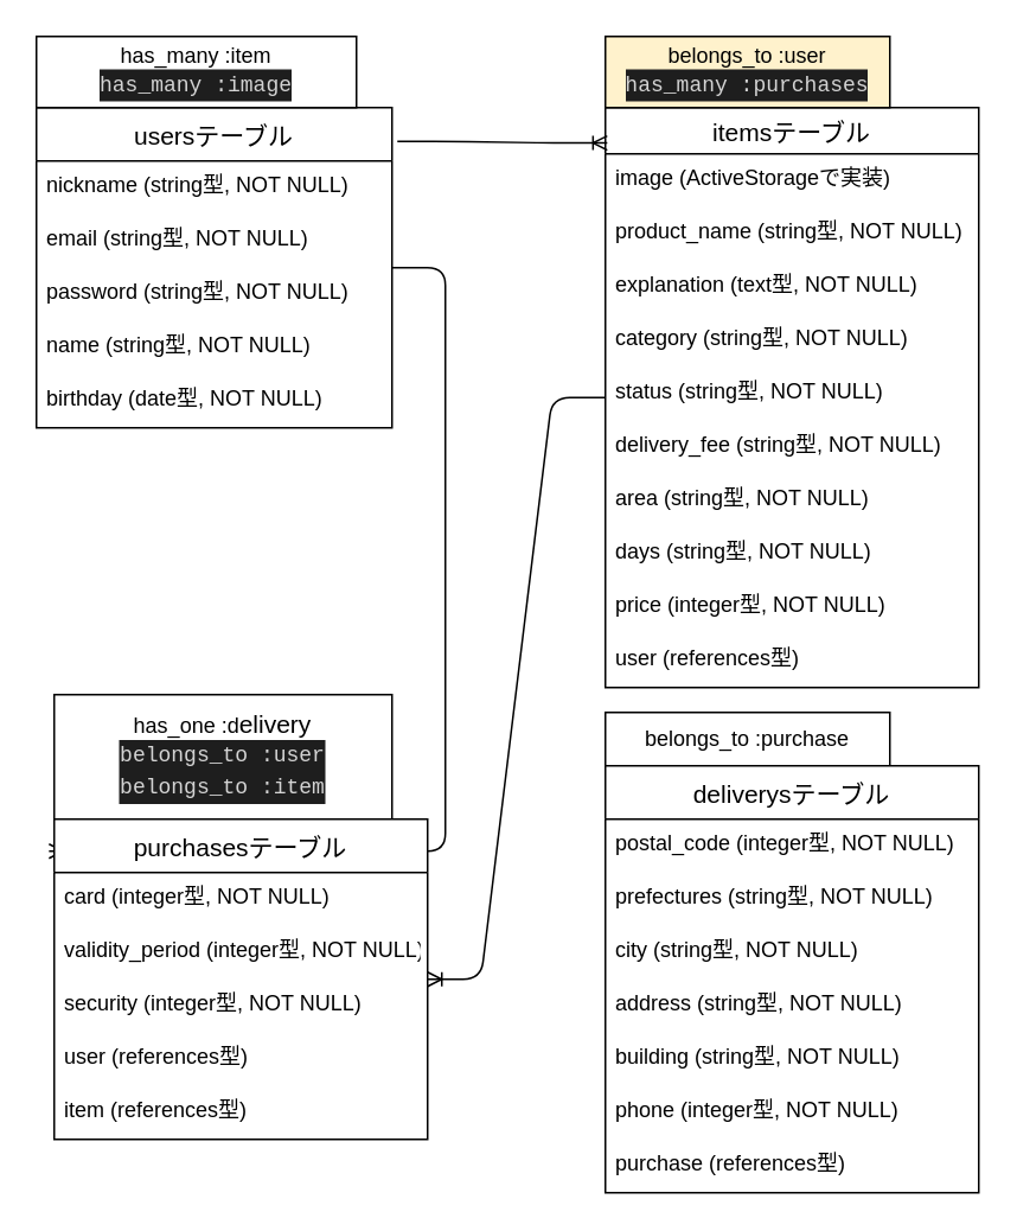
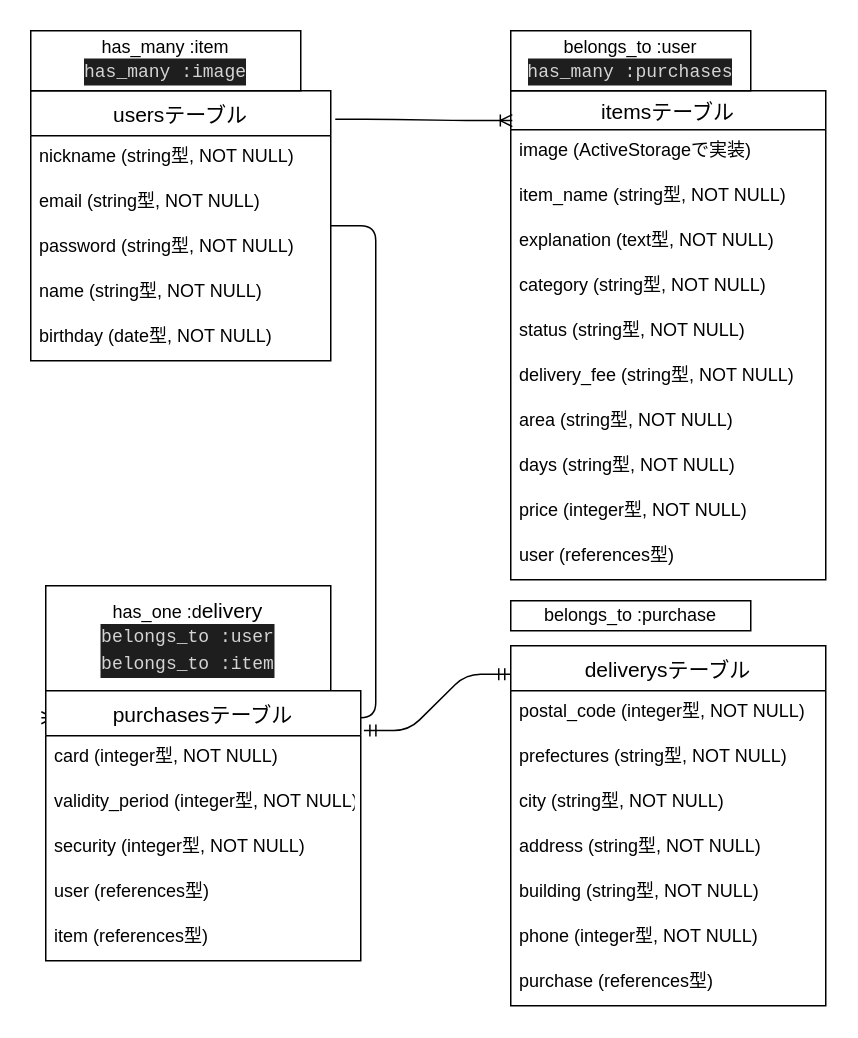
  <mxCell id="0" />
  <mxCell id="1" parent="0" />
  <mxCell id="2" value="itemsテーブル" style="swimlane;fontStyle=0;childLayout=stackLayout;horizontal=1;startSize=26;horizontalStack=0;resizeParent=1;resizeParentMax=0;resizeLast=0;collapsible=1;marginBottom=0;align=center;fontSize=14;" vertex="1" parent="1"><mxGeometry x="340" y="60" width="210" height="326" as="geometry" /></mxCell>
  <mxCell id="3" value="image (ActiveStorageで実装)" style="text;strokeColor=none;fillColor=none;spacingLeft=4;spacingRight=4;overflow=hidden;rotatable=0;points=[[0,0.5],[1,0.5]];portConstraint=eastwest;fontSize=12;" vertex="1" parent="2"><mxGeometry y="26" width="210" height="30" as="geometry" /></mxCell>
- <mxCell id="4" value="product_name (string型, NOT NULL)&#10;" style="text;strokeColor=none;fillColor=none;spacingLeft=4;spacingRight=4;overflow=hidden;rotatable=0;points=[[0,0.5],[1,0.5]];portConstraint=eastwest;fontSize=12;" vertex="1" parent="2"><mxGeometry y="56" width="210" height="30" as="geometry" /></mxCell>
+ <mxCell id="4" value="item_name (string型, NOT NULL)&#10;" style="text;strokeColor=none;fillColor=none;spacingLeft=4;spacingRight=4;overflow=hidden;rotatable=0;points=[[0,0.5],[1,0.5]];portConstraint=eastwest;fontSize=12;" vertex="1" parent="2"><mxGeometry y="56" width="210" height="30" as="geometry" /></mxCell>
  <mxCell id="5" value="explanation (text型, NOT NULL)&#10;" style="text;strokeColor=none;fillColor=none;spacingLeft=4;spacingRight=4;overflow=hidden;rotatable=0;points=[[0,0.5],[1,0.5]];portConstraint=eastwest;fontSize=12;" vertex="1" parent="2"><mxGeometry y="86" width="210" height="30" as="geometry" /></mxCell>
  <mxCell id="6" value="category (string型, NOT NULL)&#10;" style="text;strokeColor=none;fillColor=none;spacingLeft=4;spacingRight=4;overflow=hidden;rotatable=0;points=[[0,0.5],[1,0.5]];portConstraint=eastwest;fontSize=12;" vertex="1" parent="2"><mxGeometry y="116" width="210" height="30" as="geometry" /></mxCell>
  <mxCell id="7" value="status (string型, NOT NULL)&#10;" style="text;strokeColor=none;fillColor=none;spacingLeft=4;spacingRight=4;overflow=hidden;rotatable=0;points=[[0,0.5],[1,0.5]];portConstraint=eastwest;fontSize=12;" vertex="1" parent="2"><mxGeometry y="146" width="210" height="30" as="geometry" /></mxCell>
  <mxCell id="8" value="delivery_fee (string型, NOT NULL)&#10;" style="text;strokeColor=none;fillColor=none;spacingLeft=4;spacingRight=4;overflow=hidden;rotatable=0;points=[[0,0.5],[1,0.5]];portConstraint=eastwest;fontSize=12;" vertex="1" parent="2"><mxGeometry y="176" width="210" height="30" as="geometry" /></mxCell>
  <mxCell id="9" value="area (string型, NOT NULL)&#10;" style="text;strokeColor=none;fillColor=none;spacingLeft=4;spacingRight=4;overflow=hidden;rotatable=0;points=[[0,0.5],[1,0.5]];portConstraint=eastwest;fontSize=12;" vertex="1" parent="2"><mxGeometry y="206" width="210" height="30" as="geometry" /></mxCell>
  <mxCell id="10" value="days (string型, NOT NULL)&#10;" style="text;strokeColor=none;fillColor=none;spacingLeft=4;spacingRight=4;overflow=hidden;rotatable=0;points=[[0,0.5],[1,0.5]];portConstraint=eastwest;fontSize=12;" vertex="1" parent="2"><mxGeometry y="236" width="210" height="30" as="geometry" /></mxCell>
  <mxCell id="11" value="price (integer型, NOT NULL)&#10;" style="text;strokeColor=none;fillColor=none;spacingLeft=4;spacingRight=4;overflow=hidden;rotatable=0;points=[[0,0.5],[1,0.5]];portConstraint=eastwest;fontSize=12;" vertex="1" parent="2"><mxGeometry y="266" width="210" height="30" as="geometry" /></mxCell>
  <mxCell id="12" value="user (references型)&#10;&#10;" style="text;strokeColor=none;fillColor=none;spacingLeft=4;spacingRight=4;overflow=hidden;rotatable=0;points=[[0,0.5],[1,0.5]];portConstraint=eastwest;fontSize=12;" vertex="1" parent="2"><mxGeometry y="296" width="210" height="30" as="geometry" /></mxCell>
  <mxCell id="13" value="usersテーブル" style="swimlane;fontStyle=0;childLayout=stackLayout;horizontal=1;startSize=30;horizontalStack=0;resizeParent=1;resizeParentMax=0;resizeLast=0;collapsible=1;marginBottom=0;align=center;fontSize=14;" vertex="1" parent="1"><mxGeometry x="20" y="60" width="200" height="180" as="geometry" /></mxCell>
  <mxCell id="14" value="nickname (string型, NOT NULL)&#10;" style="text;strokeColor=none;fillColor=none;spacingLeft=4;spacingRight=4;overflow=hidden;rotatable=0;points=[[0,0.5],[1,0.5]];portConstraint=eastwest;fontSize=12;" vertex="1" parent="13"><mxGeometry y="30" width="200" height="30" as="geometry" /></mxCell>
  <mxCell id="15" value="email (string型, NOT NULL)&#10;" style="text;strokeColor=none;fillColor=none;spacingLeft=4;spacingRight=4;overflow=hidden;rotatable=0;points=[[0,0.5],[1,0.5]];portConstraint=eastwest;fontSize=12;" vertex="1" parent="13"><mxGeometry y="60" width="200" height="30" as="geometry" /></mxCell>
  <mxCell id="16" value="password (string型, NOT NULL)&#10;" style="text;strokeColor=none;fillColor=none;spacingLeft=4;spacingRight=4;overflow=hidden;rotatable=0;points=[[0,0.5],[1,0.5]];portConstraint=eastwest;fontSize=12;" vertex="1" parent="13"><mxGeometry y="90" width="200" height="30" as="geometry" /></mxCell>
  <mxCell id="17" value="name (string型, NOT NULL)&#10;" style="text;strokeColor=none;fillColor=none;spacingLeft=4;spacingRight=4;overflow=hidden;rotatable=0;points=[[0,0.5],[1,0.5]];portConstraint=eastwest;fontSize=12;" vertex="1" parent="13"><mxGeometry y="120" width="200" height="30" as="geometry" /></mxCell>
  <mxCell id="18" value="birthday (date型, NOT NULL)&#10;" style="text;strokeColor=none;fillColor=none;spacingLeft=4;spacingRight=4;overflow=hidden;rotatable=0;points=[[0,0.5],[1,0.5]];portConstraint=eastwest;fontSize=12;" vertex="1" parent="13"><mxGeometry y="150" width="200" height="30" as="geometry" /></mxCell>
  <mxCell id="19" value="has_one :d&lt;span style=&quot;font-size: 14px&quot;&gt;elivery&lt;br&gt;&lt;/span&gt;&lt;div style=&quot;color: rgb(212 , 212 , 212) ; background-color: rgb(30 , 30 , 30) ; font-family: &amp;#34;menlo&amp;#34; , &amp;#34;monaco&amp;#34; , &amp;#34;courier new&amp;#34; , monospace ; line-height: 18px&quot;&gt;belongs_to :user&lt;/div&gt;&lt;div style=&quot;color: rgb(212 , 212 , 212) ; background-color: rgb(30 , 30 , 30) ; font-family: &amp;#34;menlo&amp;#34; , &amp;#34;monaco&amp;#34; , &amp;#34;courier new&amp;#34; , monospace ; line-height: 18px&quot;&gt;&lt;div style=&quot;line-height: 18px&quot;&gt;belongs_to :item&lt;/div&gt;&lt;/div&gt;" style="whiteSpace=wrap;html=1;align=center;" vertex="1" parent="1"><mxGeometry x="30" y="390" width="190" height="70" as="geometry" /></mxCell>
  <mxCell id="20" value="has_many :item&lt;br&gt;&lt;div style=&quot;color: rgb(212 , 212 , 212) ; background-color: rgb(30 , 30 , 30) ; font-family: &amp;#34;menlo&amp;#34; , &amp;#34;monaco&amp;#34; , &amp;#34;courier new&amp;#34; , monospace ; line-height: 18px&quot;&gt;has_many :image&lt;/div&gt;" style="whiteSpace=wrap;html=1;align=center;" vertex="1" parent="1"><mxGeometry x="20" y="20" width="180" height="40" as="geometry" /></mxCell>
- <mxCell id="21" value="belongs_to :purchase" style="whiteSpace=wrap;html=1;align=center;" vertex="1" parent="1"><mxGeometry x="340" y="400" width="160" height="30" as="geometry" /></mxCell>
- <mxCell id="22" value="belongs_to :user&lt;br&gt;&lt;div style=&quot;color: rgb(212 , 212 , 212) ; background-color: rgb(30 , 30 , 30) ; font-family: &amp;#34;menlo&amp;#34; , &amp;#34;monaco&amp;#34; , &amp;#34;courier new&amp;#34; , monospace ; line-height: 18px&quot;&gt;has_many :purchases&lt;/div&gt;" style="whiteSpace=wrap;html=1;align=center;fillColor=#fff2cc;" vertex="1" parent="1"><mxGeometry x="340" y="20" width="160" height="40" as="geometry" /></mxCell>
+ <mxCell id="21" value="belongs_to :purchase" style="whiteSpace=wrap;html=1;align=center;" vertex="1" parent="1"><mxGeometry x="340" y="400" width="160" height="20" as="geometry" /></mxCell>
+ <mxCell id="22" value="belongs_to :user&lt;br&gt;&lt;div style=&quot;color: rgb(212 , 212 , 212) ; background-color: rgb(30 , 30 , 30) ; font-family: &amp;#34;menlo&amp;#34; , &amp;#34;monaco&amp;#34; , &amp;#34;courier new&amp;#34; , monospace ; line-height: 18px&quot;&gt;has_many :purchases&lt;/div&gt;" style="whiteSpace=wrap;html=1;align=center;" vertex="1" parent="1"><mxGeometry x="340" y="20" width="160" height="40" as="geometry" /></mxCell>
  <mxCell id="23" value="" style="edgeStyle=entityRelationEdgeStyle;fontSize=12;html=1;endArrow=ERoneToMany;exitX=1.015;exitY=0.106;exitDx=0;exitDy=0;entryX=0.005;entryY=0.061;entryDx=0;entryDy=0;entryPerimeter=0;exitPerimeter=0;" edge="1" parent="1" source="13" target="2"><mxGeometry width="100" height="100" relative="1" as="geometry"><mxPoint x="230" y="360" as="sourcePoint" /><mxPoint x="330" y="260" as="targetPoint" /></mxGeometry></mxCell>
+ <mxCell id="24" value="" style="edgeStyle=entityRelationEdgeStyle;fontSize=12;html=1;endArrow=ERmandOne;startArrow=ERmandOne;entryX=0;entryY=0.079;entryDx=0;entryDy=0;entryPerimeter=0;exitX=1.01;exitY=0.147;exitDx=0;exitDy=0;exitPerimeter=0;" edge="1" parent="1" source="35" target="27"><mxGeometry width="100" height="100" relative="1" as="geometry"><mxPoint x="240" y="580" as="sourcePoint" /><mxPoint x="340" y="480" as="targetPoint" /></mxGeometry></mxCell>
  <mxCell id="25" value="" style="edgeStyle=entityRelationEdgeStyle;fontSize=12;html=1;endArrow=ERoneToMany;entryX=-0.014;entryY=0.1;entryDx=0;entryDy=0;entryPerimeter=0;" edge="1" parent="1" source="13" target="35"><mxGeometry width="100" height="100" relative="1" as="geometry"><mxPoint x="-70" y="80" as="sourcePoint" /><mxPoint x="250" y="320" as="targetPoint" /></mxGeometry></mxCell>
- <mxCell id="26" value="" style="edgeStyle=entityRelationEdgeStyle;fontSize=12;html=1;endArrow=ERoneToMany;" edge="1" parent="1" source="2" target="35"><mxGeometry width="100" height="100" relative="1" as="geometry"><mxPoint x="300" y="173" as="sourcePoint" /><mxPoint x="240" y="480" as="targetPoint" /></mxGeometry></mxCell>
  <mxCell id="27" value="deliverysテーブル" style="swimlane;fontStyle=0;childLayout=stackLayout;horizontal=1;startSize=30;horizontalStack=0;resizeParent=1;resizeParentMax=0;resizeLast=0;collapsible=1;marginBottom=0;align=center;fontSize=14;" vertex="1" parent="1"><mxGeometry x="340" y="430" width="210" height="240" as="geometry" /></mxCell>
  <mxCell id="28" value="postal_code (integer型, NOT NULL)&#10;" style="text;strokeColor=none;fillColor=none;spacingLeft=4;spacingRight=4;overflow=hidden;rotatable=0;points=[[0,0.5],[1,0.5]];portConstraint=eastwest;fontSize=12;" vertex="1" parent="27"><mxGeometry y="30" width="210" height="30" as="geometry" /></mxCell>
  <mxCell id="29" value="prefectures (string型, NOT NULL)&#10;" style="text;strokeColor=none;fillColor=none;spacingLeft=4;spacingRight=4;overflow=hidden;rotatable=0;points=[[0,0.5],[1,0.5]];portConstraint=eastwest;fontSize=12;" vertex="1" parent="27"><mxGeometry y="60" width="210" height="30" as="geometry" /></mxCell>
  <mxCell id="30" value="city (string型, NOT NULL)&#10;" style="text;strokeColor=none;fillColor=none;spacingLeft=4;spacingRight=4;overflow=hidden;rotatable=0;points=[[0,0.5],[1,0.5]];portConstraint=eastwest;fontSize=12;" vertex="1" parent="27"><mxGeometry y="90" width="210" height="30" as="geometry" /></mxCell>
  <mxCell id="31" value="address (string型, NOT NULL)&#10;" style="text;strokeColor=none;fillColor=none;spacingLeft=4;spacingRight=4;overflow=hidden;rotatable=0;points=[[0,0.5],[1,0.5]];portConstraint=eastwest;fontSize=12;" vertex="1" parent="27"><mxGeometry y="120" width="210" height="30" as="geometry" /></mxCell>
  <mxCell id="32" value="building (string型, NOT NULL)&#10;" style="text;strokeColor=none;fillColor=none;spacingLeft=4;spacingRight=4;overflow=hidden;rotatable=0;points=[[0,0.5],[1,0.5]];portConstraint=eastwest;fontSize=12;" vertex="1" parent="27"><mxGeometry y="150" width="210" height="30" as="geometry" /></mxCell>
  <mxCell id="33" value="phone (integer型, NOT NULL)&#10;" style="text;strokeColor=none;fillColor=none;spacingLeft=4;spacingRight=4;overflow=hidden;rotatable=0;points=[[0,0.5],[1,0.5]];portConstraint=eastwest;fontSize=12;" vertex="1" parent="27"><mxGeometry y="180" width="210" height="30" as="geometry" /></mxCell>
  <mxCell id="34" value="purchase (references型)&#10; &#10; " style="text;strokeColor=none;fillColor=none;spacingLeft=4;spacingRight=4;overflow=hidden;rotatable=0;points=[[0,0.5],[1,0.5]];portConstraint=eastwest;fontSize=12;" vertex="1" parent="27"><mxGeometry y="210" width="210" height="30" as="geometry" /></mxCell>
  <mxCell id="35" value="purchasesテーブル" style="swimlane;fontStyle=0;childLayout=stackLayout;horizontal=1;startSize=30;horizontalStack=0;resizeParent=1;resizeParentMax=0;resizeLast=0;collapsible=1;marginBottom=0;align=center;fontSize=14;" vertex="1" parent="1"><mxGeometry x="30" y="460" width="210" height="180" as="geometry" /></mxCell>
  <mxCell id="36" value="card (integer型, NOT NULL)&#10;" style="text;strokeColor=none;fillColor=none;spacingLeft=4;spacingRight=4;overflow=hidden;rotatable=0;points=[[0,0.5],[1,0.5]];portConstraint=eastwest;fontSize=12;" vertex="1" parent="35"><mxGeometry y="30" width="210" height="30" as="geometry" /></mxCell>
  <mxCell id="37" value="validity_period (integer型, NOT NULL)&#10;" style="text;strokeColor=none;fillColor=none;spacingLeft=4;spacingRight=4;overflow=hidden;rotatable=0;points=[[0,0.5],[1,0.5]];portConstraint=eastwest;fontSize=12;" vertex="1" parent="35"><mxGeometry y="60" width="210" height="30" as="geometry" /></mxCell>
  <mxCell id="38" value="security (integer型, NOT NULL)&#10;" style="text;strokeColor=none;fillColor=none;spacingLeft=4;spacingRight=4;overflow=hidden;rotatable=0;points=[[0,0.5],[1,0.5]];portConstraint=eastwest;fontSize=12;" vertex="1" parent="35"><mxGeometry y="90" width="210" height="30" as="geometry" /></mxCell>
  <mxCell id="39" value="user (references型)&#10;&#10;" style="text;strokeColor=none;fillColor=none;spacingLeft=4;spacingRight=4;overflow=hidden;rotatable=0;points=[[0,0.5],[1,0.5]];portConstraint=eastwest;fontSize=12;" vertex="1" parent="35"><mxGeometry y="120" width="210" height="30" as="geometry" /></mxCell>
  <mxCell id="40" value="item (references型)&#10;" style="text;strokeColor=none;fillColor=none;spacingLeft=4;spacingRight=4;overflow=hidden;rotatable=0;points=[[0,0.5],[1,0.5]];portConstraint=eastwest;fontSize=12;" vertex="1" parent="35"><mxGeometry y="150" width="210" height="30" as="geometry" /></mxCell>
